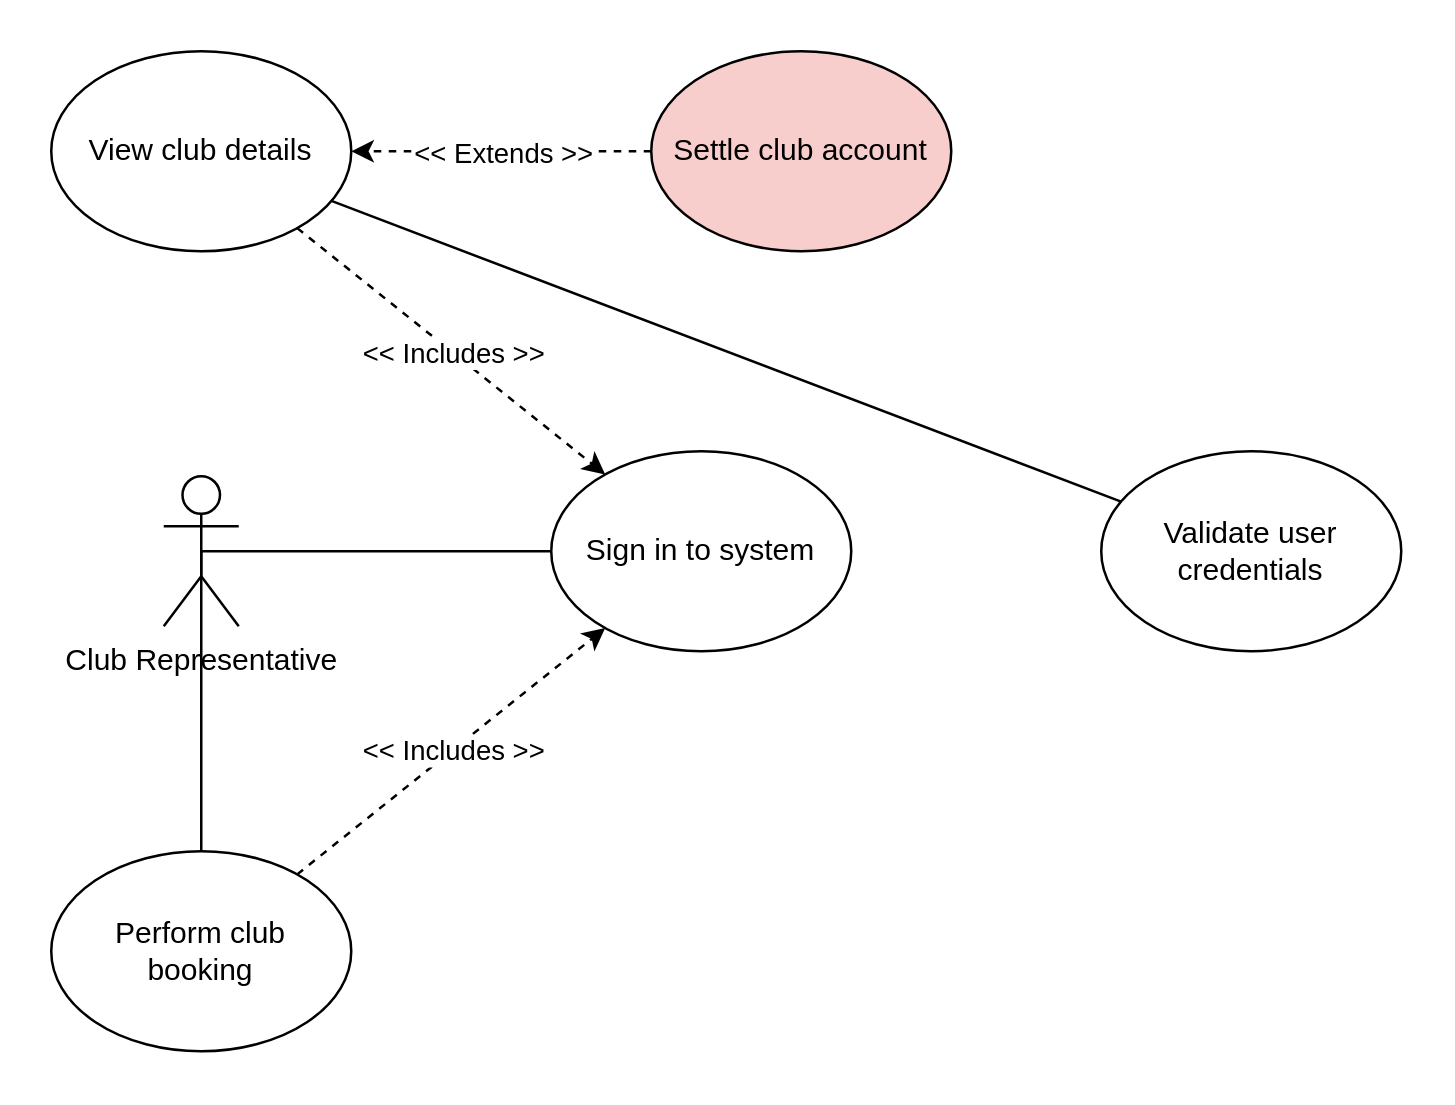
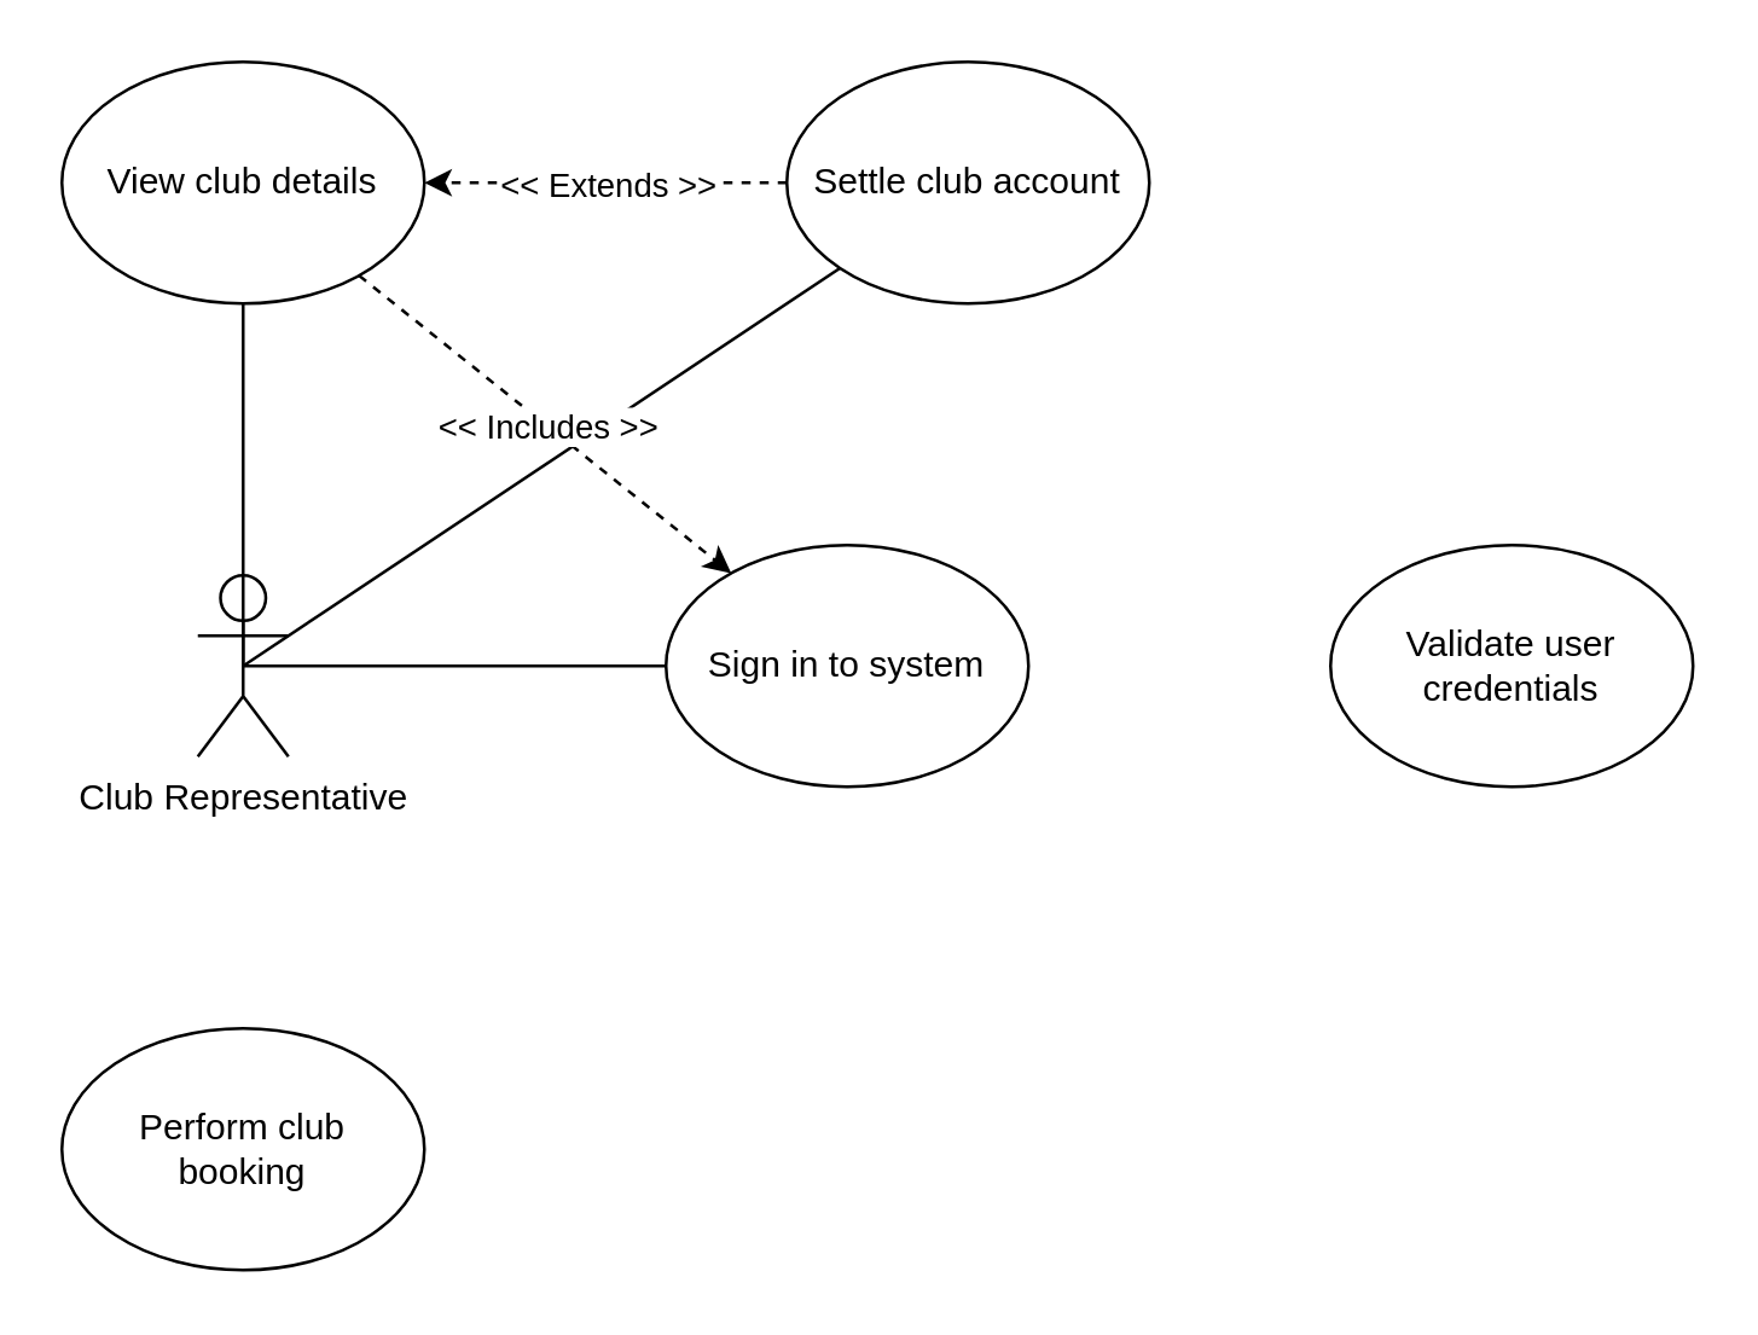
  <mxCell id="0" />
  <mxCell id="1" parent="0" />
  <mxCell id="2" value="Club Representative" style="shape=umlActor;verticalLabelPosition=bottom;verticalAlign=top;html=1;outlineConnect=0;" parent="1" vertex="1"><mxGeometry x="65" y="190" width="30" height="60" as="geometry" /></mxCell>
  <mxCell id="3" value="Sign in to system" style="ellipse;whiteSpace=wrap;html=1;" parent="1" vertex="1"><mxGeometry x="220" y="180" width="120" height="80" as="geometry" /></mxCell>
- <mxCell id="4" value="Settle club account" style="ellipse;whiteSpace=wrap;html=1;fillColor=#f8cecc;" parent="1" vertex="1"><mxGeometry x="260" y="20" width="120" height="80" as="geometry" /></mxCell>
+ <mxCell id="4" value="Settle club account" style="ellipse;whiteSpace=wrap;html=1;" parent="1" vertex="1"><mxGeometry x="260" y="20" width="120" height="80" as="geometry" /></mxCell>
  <mxCell id="5" value="View club details" style="ellipse;whiteSpace=wrap;html=1;" parent="1" vertex="1"><mxGeometry x="20" y="20" width="120" height="80" as="geometry" /></mxCell>
  <mxCell id="6" value="" style="endArrow=classic;html=1;strokeColor=#000000;dashed=1;" parent="1" source="4" target="5" edge="1"><mxGeometry relative="1" as="geometry"><mxPoint x="500" y="550" as="sourcePoint" /><mxPoint x="500" y="430" as="targetPoint" /><Array as="points" /></mxGeometry></mxCell>
  <mxCell id="7" value="&amp;lt;&amp;lt; Extends &amp;gt;&amp;gt;" style="edgeLabel;resizable=0;html=1;align=center;verticalAlign=middle;" parent="6" connectable="0" vertex="1"><mxGeometry relative="1" as="geometry" /></mxCell>
  <mxCell id="8" value="" style="endArrow=none;html=1;strokeColor=#000000;exitX=0.5;exitY=0.5;exitDx=0;exitDy=0;exitPerimeter=0;" parent="1" source="2" target="3" edge="1"><mxGeometry width="50" height="50" relative="1" as="geometry"><mxPoint x="430" y="310" as="sourcePoint" /><mxPoint x="550" y="180" as="targetPoint" /></mxGeometry></mxCell>
  <mxCell id="9" value="Validate user credentials" style="ellipse;whiteSpace=wrap;html=1;" parent="1" vertex="1"><mxGeometry x="440" y="180" width="120" height="80" as="geometry" /></mxCell>
  <mxCell id="10" value="Perform club&lt;br&gt;booking" style="ellipse;whiteSpace=wrap;html=1;" parent="1" vertex="1"><mxGeometry x="20" y="340" width="120" height="80" as="geometry" /></mxCell>
- <mxCell id="11" value="" style="endArrow=none;html=1;exitX=0.5;exitY=0.5;exitDx=0;exitDy=0;exitPerimeter=0;" edge="1" parent="1" source="2" target="10"><mxGeometry width="50" height="50" relative="1" as="geometry"><mxPoint x="65" y="250" as="sourcePoint" /><mxPoint x="420" y="430" as="targetPoint" /></mxGeometry></mxCell>
- <mxCell id="12" value="" style="endArrow=none;html=1;" edge="1" parent="1" source="5" target="9"><mxGeometry width="50" height="50" relative="1" as="geometry"><mxPoint x="370" y="480" as="sourcePoint" /><mxPoint x="420" y="430" as="targetPoint" /></mxGeometry></mxCell>
+ <mxCell id="11" value="" style="endArrow=none;html=1;exitX=0.5;exitY=0.5;exitDx=0;exitDy=0;exitPerimeter=0;" edge="1" parent="1" source="2" target="4"><mxGeometry width="50" height="50" relative="1" as="geometry"><mxPoint x="65" y="250" as="sourcePoint" /><mxPoint x="420" y="430" as="targetPoint" /></mxGeometry></mxCell>
+ <mxCell id="12" value="" style="endArrow=none;html=1;entryX=0.5;entryY=0.5;entryDx=0;entryDy=0;entryPerimeter=0;" edge="1" parent="1" source="5" target="2"><mxGeometry width="50" height="50" relative="1" as="geometry"><mxPoint x="370" y="480" as="sourcePoint" /><mxPoint x="420" y="430" as="targetPoint" /></mxGeometry></mxCell>
  <mxCell id="13" value="" style="endArrow=classic;html=1;strokeColor=#000000;dashed=1;" edge="1" parent="1" source="5" target="3"><mxGeometry relative="1" as="geometry"><mxPoint x="450" y="230" as="sourcePoint" /><mxPoint x="350" y="230" as="targetPoint" /><Array as="points" /></mxGeometry></mxCell>
  <mxCell id="14" value="&amp;lt;&amp;lt; Includes &amp;gt;&amp;gt;" style="edgeLabel;resizable=0;html=1;align=center;verticalAlign=middle;" connectable="0" vertex="1" parent="13"><mxGeometry relative="1" as="geometry" /></mxCell>
- <mxCell id="15" value="" style="endArrow=classic;html=1;strokeColor=#000000;dashed=1;" edge="1" parent="1" source="10" target="3"><mxGeometry relative="1" as="geometry"><mxPoint x="290" y="110" as="sourcePoint" /><mxPoint x="290" y="190" as="targetPoint" /><Array as="points" /></mxGeometry></mxCell>
- <mxCell id="16" value="&amp;lt;&amp;lt; Includes &amp;gt;&amp;gt;" style="edgeLabel;resizable=0;html=1;align=center;verticalAlign=middle;" connectable="0" vertex="1" parent="15"><mxGeometry relative="1" as="geometry" /></mxCell>
